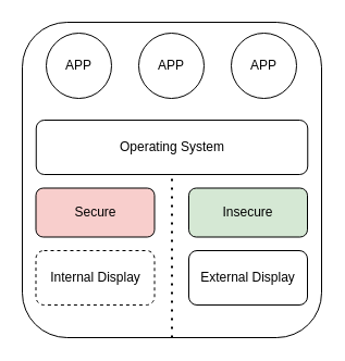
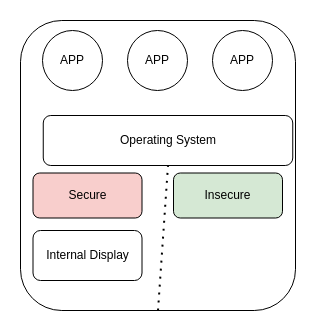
  <mxCell id="0" />
  <mxCell id="1" parent="0" />
  <mxCell id="2" value="" style="rounded=1;whiteSpace=wrap;html=1;" vertex="1" parent="1"><mxGeometry x="20" y="20" width="275" height="290" as="geometry" /></mxCell>
  <mxCell id="3" value="APP" style="ellipse;whiteSpace=wrap;html=1;aspect=fixed;" vertex="1" parent="1"><mxGeometry x="42" y="30" width="60" height="60" as="geometry" /></mxCell>
  <mxCell id="4" value="APP" style="ellipse;whiteSpace=wrap;html=1;aspect=fixed;" vertex="1" parent="1"><mxGeometry x="127" y="30" width="60" height="60" as="geometry" /></mxCell>
  <mxCell id="5" value="APP" style="ellipse;whiteSpace=wrap;html=1;aspect=fixed;" vertex="1" parent="1"><mxGeometry x="212" y="30" width="60" height="60" as="geometry" /></mxCell>
- <mxCell id="6" value="Operating System" style="rounded=1;whiteSpace=wrap;html=1;" vertex="1" parent="1"><mxGeometry x="32.75" y="110" width="249.5" height="50" as="geometry" /></mxCell>
+ <mxCell id="6" value="Operating System" style="rounded=1;whiteSpace=wrap;html=1;" vertex="1" parent="1"><mxGeometry x="42.75" y="115" width="249.5" height="50" as="geometry" /></mxCell>
  <mxCell id="7" value="Insecure" style="rounded=1;whiteSpace=wrap;html=1;fillColor=#d5e8d4;" vertex="1" parent="1"><mxGeometry x="173" y="172.5" width="109" height="45" as="geometry" /></mxCell>
  <mxCell id="8" value="Secure" style="rounded=1;whiteSpace=wrap;html=1;fillColor=#f8cecc;" vertex="1" parent="1"><mxGeometry x="32.5" y="172.5" width="109" height="45" as="geometry" /></mxCell>
- <mxCell id="9" value="Internal Display" style="rounded=1;whiteSpace=wrap;html=1;dashed=1;" vertex="1" parent="1"><mxGeometry x="32.5" y="230" width="109" height="50" as="geometry" /></mxCell>
- <mxCell id="10" value="External Display" style="rounded=1;whiteSpace=wrap;html=1;" vertex="1" parent="1"><mxGeometry x="173" y="230" width="109" height="50" as="geometry" /></mxCell>
+ <mxCell id="9" value="Internal Display" style="rounded=1;whiteSpace=wrap;html=1;" vertex="1" parent="1"><mxGeometry x="32.5" y="230" width="109" height="50" as="geometry" /></mxCell>
  <mxCell id="11" value="" style="endArrow=none;dashed=1;html=1;dashPattern=1 3;strokeWidth=2;entryX=0.5;entryY=1;entryDx=0;entryDy=0;exitX=0.5;exitY=1;exitDx=0;exitDy=0;" edge="1" parent="1" source="2" target="6"><mxGeometry width="50" height="50" relative="1" as="geometry"><mxPoint x="142" y="220" as="sourcePoint" /><mxPoint x="192" y="170" as="targetPoint" /></mxGeometry></mxCell>
